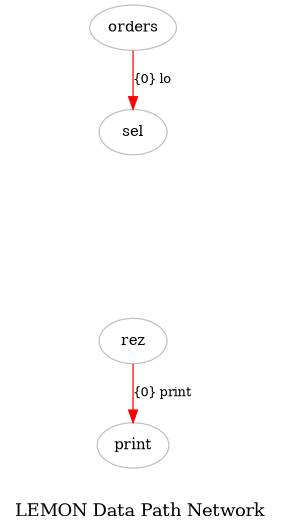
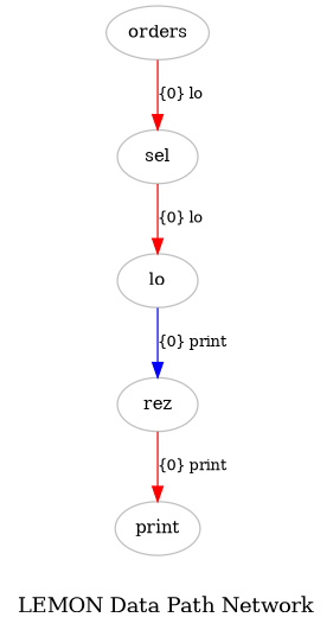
  digraph {
    bgcolor=white
    compound=true
    label="LEMON Data Path Network"
    rankstep=1.25
    node [color=grey fontcolor=black fontsize=12 shape=ellipse]
    edge [arrowsize=1 color=red fontsize=10]
    rez
    print
+   lo
    sel
    orders
    subgraph cluster_1 {
      label=print
      labelloc=b
    }
    subgraph cluster_2 {
      label=rez
      labelloc=b
    }
    subgraph cluster_3 {
      label=lo
      labelloc=b
    }
    subgraph cluster_4 {
      label=sel
      labelloc=b
    }
    subgraph cluster_5 {
      label=orders
      labelloc=b
    }
    subgraph cluster_6 {
      label=lineitem
      labelloc=b
    }
    rez -> print [label="{0} print"]
+   lo -> rez [color=blue label="{0} print"]
+   sel -> lo [label="{0} lo"]
    orders -> sel [label="{0} lo"]
  }
